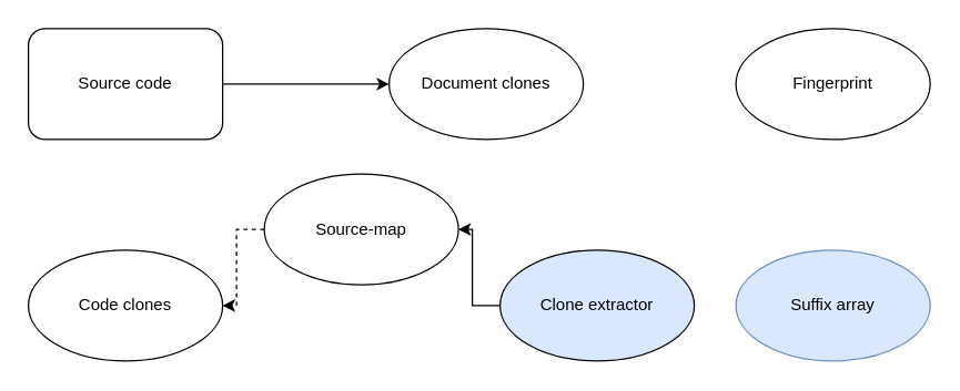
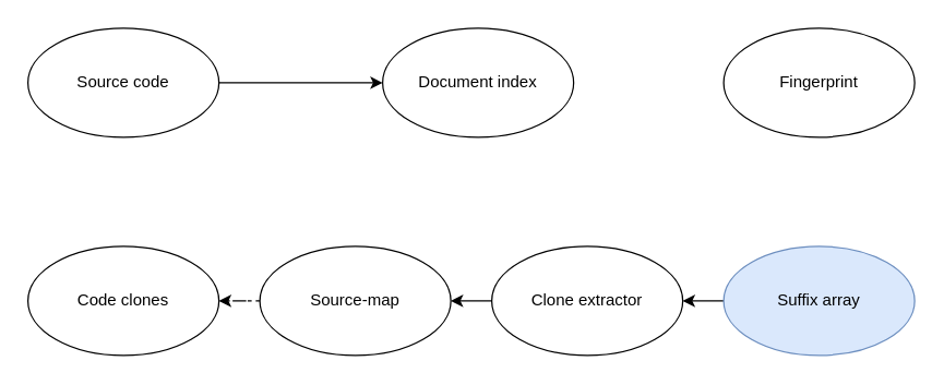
  <mxCell id="0" />
  <mxCell id="1" parent="0" />
  <mxCell id="2" value="" style="edgeStyle=orthogonalEdgeStyle;rounded=0;orthogonalLoop=1;jettySize=auto;html=1;" edge="1" parent="1" source="3" target="4"><mxGeometry relative="1" as="geometry" /></mxCell>
- <mxCell id="3" value="Source code" style="whiteSpace=wrap;html=1;rounded=1;" vertex="1" parent="1"><mxGeometry x="20" y="20" width="140" height="80" as="geometry" /></mxCell>
- <mxCell id="4" value="Document clones" style="ellipse;whiteSpace=wrap;html=1;" vertex="1" parent="1"><mxGeometry x="280" y="20" width="140" height="80" as="geometry" /></mxCell>
+ <mxCell id="3" value="Source code" style="ellipse;whiteSpace=wrap;html=1;" vertex="1" parent="1"><mxGeometry x="20" y="20" width="140" height="80" as="geometry" /></mxCell>
+ <mxCell id="4" value="Document index" style="ellipse;whiteSpace=wrap;html=1;" vertex="1" parent="1"><mxGeometry x="280" y="20" width="140" height="80" as="geometry" /></mxCell>
  <mxCell id="5" value="Fingerprint" style="ellipse;whiteSpace=wrap;html=1;" vertex="1" parent="1"><mxGeometry x="530" y="20" width="140" height="80" as="geometry" /></mxCell>
+ <mxCell id="6" value="" style="edgeStyle=orthogonalEdgeStyle;rounded=0;orthogonalLoop=1;jettySize=auto;html=1;" edge="1" parent="1" source="7" target="9"><mxGeometry relative="1" as="geometry" /></mxCell>
  <mxCell id="7" value="Suffix array" style="ellipse;whiteSpace=wrap;html=1;fillColor=#dae8fc;strokeColor=#6c8ebf;" vertex="1" parent="1"><mxGeometry x="530" y="180" width="140" height="80" as="geometry" /></mxCell>
  <mxCell id="8" value="" style="edgeStyle=orthogonalEdgeStyle;rounded=0;orthogonalLoop=1;jettySize=auto;html=1;" edge="1" parent="1" source="9" target="11"><mxGeometry relative="1" as="geometry" /></mxCell>
- <mxCell id="9" value="Clone extractor" style="ellipse;whiteSpace=wrap;html=1;fillColor=#dae8fc;" vertex="1" parent="1"><mxGeometry x="360" y="180" width="140" height="80" as="geometry" /></mxCell>
+ <mxCell id="9" value="Clone extractor" style="ellipse;whiteSpace=wrap;html=1;" vertex="1" parent="1"><mxGeometry x="360" y="180" width="140" height="80" as="geometry" /></mxCell>
  <mxCell id="10" value="" style="edgeStyle=orthogonalEdgeStyle;rounded=0;orthogonalLoop=1;jettySize=auto;html=1;dashed=1;" edge="1" parent="1" source="11" target="12"><mxGeometry relative="1" as="geometry" /></mxCell>
- <mxCell id="11" value="Source-map" style="ellipse;whiteSpace=wrap;html=1;" vertex="1" parent="1"><mxGeometry x="190" y="125" width="140" height="80" as="geometry" /></mxCell>
+ <mxCell id="11" value="Source-map" style="ellipse;whiteSpace=wrap;html=1;" vertex="1" parent="1"><mxGeometry x="190" y="180" width="140" height="80" as="geometry" /></mxCell>
  <mxCell id="12" value="Code clones" style="ellipse;whiteSpace=wrap;html=1;" vertex="1" parent="1"><mxGeometry x="20" y="180" width="140" height="80" as="geometry" /></mxCell>
